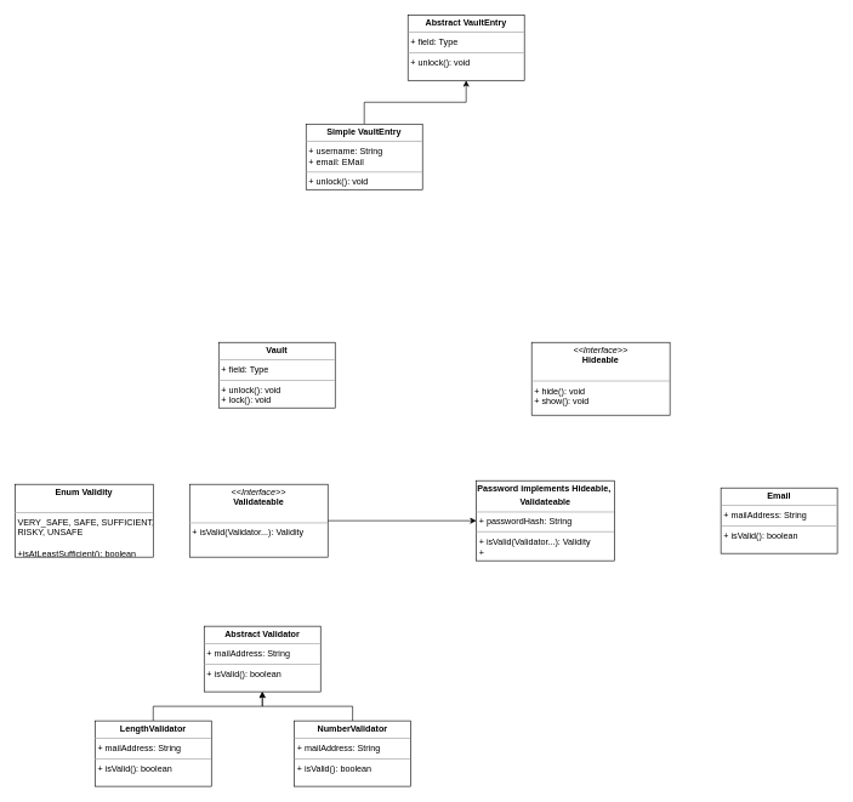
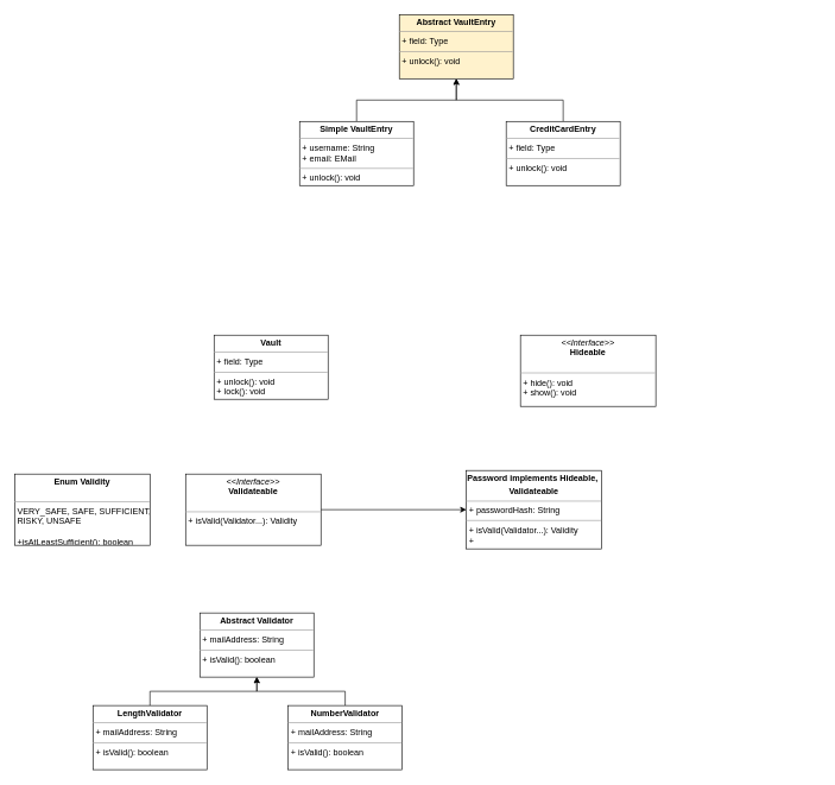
  <mxCell id="0" />
  <mxCell id="1" parent="0" />
  <mxCell id="2" value="&lt;p style=&quot;margin: 0px ; margin-top: 4px ; text-align: center&quot;&gt;&lt;b&gt;Vault&lt;/b&gt;&lt;/p&gt;&lt;hr size=&quot;1&quot;&gt;&lt;p style=&quot;margin: 0px ; margin-left: 4px&quot;&gt;+ field: Type&lt;/p&gt;&lt;hr size=&quot;1&quot;&gt;&lt;p style=&quot;margin: 0px ; margin-left: 4px&quot;&gt;+ unlock(): void&lt;/p&gt;&lt;p style=&quot;margin: 0px ; margin-left: 4px&quot;&gt;+ lock(): void&lt;/p&gt;" style="verticalAlign=top;align=left;overflow=fill;fontSize=12;fontFamily=Helvetica;html=1;" vertex="1" parent="1"><mxGeometry x="300" y="470" width="160" height="90" as="geometry" /></mxCell>
- <mxCell id="3" value="&lt;p style=&quot;margin: 0px ; margin-top: 4px ; text-align: center&quot;&gt;&lt;b&gt;Abstract VaultEntry&lt;/b&gt;&lt;/p&gt;&lt;hr size=&quot;1&quot;&gt;&lt;p style=&quot;margin: 0px ; margin-left: 4px&quot;&gt;+ field: Type&lt;/p&gt;&lt;hr size=&quot;1&quot;&gt;&lt;p style=&quot;margin: 0px ; margin-left: 4px&quot;&gt;+ unlock(): void&lt;/p&gt;" style="verticalAlign=top;align=left;overflow=fill;fontSize=12;fontFamily=Helvetica;html=1;" vertex="1" parent="1"><mxGeometry x="560" y="20" width="160" height="90" as="geometry" /></mxCell>
+ <mxCell id="3" value="&lt;p style=&quot;margin: 0px ; margin-top: 4px ; text-align: center&quot;&gt;&lt;b&gt;Abstract VaultEntry&lt;/b&gt;&lt;/p&gt;&lt;hr size=&quot;1&quot;&gt;&lt;p style=&quot;margin: 0px ; margin-left: 4px&quot;&gt;+ field: Type&lt;/p&gt;&lt;hr size=&quot;1&quot;&gt;&lt;p style=&quot;margin: 0px ; margin-left: 4px&quot;&gt;+ unlock(): void&lt;/p&gt;" style="verticalAlign=top;align=left;overflow=fill;fontSize=12;fontFamily=Helvetica;html=1;fillColor=#fff2cc;" vertex="1" parent="1"><mxGeometry x="560" y="20" width="160" height="90" as="geometry" /></mxCell>
  <mxCell id="4" style="edgeStyle=orthogonalEdgeStyle;rounded=0;orthogonalLoop=1;jettySize=auto;html=1;entryX=0.5;entryY=1;entryDx=0;entryDy=0;" edge="1" parent="1" source="5" target="3"><mxGeometry relative="1" as="geometry" /></mxCell>
  <mxCell id="5" value="&lt;p style=&quot;margin: 0px ; margin-top: 4px ; text-align: center&quot;&gt;&lt;b&gt;Simple VaultEntry&lt;/b&gt;&lt;/p&gt;&lt;hr size=&quot;1&quot;&gt;&lt;p style=&quot;margin: 0px ; margin-left: 4px&quot;&gt;+ username: String&lt;/p&gt;&lt;p style=&quot;margin: 0px ; margin-left: 4px&quot;&gt;+ email: EMail&lt;/p&gt;&lt;hr size=&quot;1&quot;&gt;&lt;p style=&quot;margin: 0px ; margin-left: 4px&quot;&gt;+ unlock(): void&lt;/p&gt;" style="verticalAlign=top;align=left;overflow=fill;fontSize=12;fontFamily=Helvetica;html=1;" vertex="1" parent="1"><mxGeometry x="420" y="170" width="160" height="90" as="geometry" /></mxCell>
- <mxCell id="8" value="&lt;p style=&quot;margin: 0px ; margin-top: 4px ; text-align: center&quot;&gt;&lt;b&gt;Email&lt;/b&gt;&lt;/p&gt;&lt;hr size=&quot;1&quot;&gt;&lt;p style=&quot;margin: 0px ; margin-left: 4px&quot;&gt;+ mailAddress: String&lt;/p&gt;&lt;hr size=&quot;1&quot;&gt;&lt;p style=&quot;margin: 0px ; margin-left: 4px&quot;&gt;+ isValid(): boolean&lt;/p&gt;" style="verticalAlign=top;align=left;overflow=fill;fontSize=12;fontFamily=Helvetica;html=1;" vertex="1" parent="1"><mxGeometry x="990" y="670" width="160" height="90" as="geometry" /></mxCell>
+ <mxCell id="6" style="edgeStyle=orthogonalEdgeStyle;rounded=0;orthogonalLoop=1;jettySize=auto;html=1;" edge="1" parent="1" source="7" target="3"><mxGeometry relative="1" as="geometry" /></mxCell>
+ <mxCell id="7" value="&lt;p style=&quot;margin: 0px ; margin-top: 4px ; text-align: center&quot;&gt;&lt;b&gt;CreditCardEntry&lt;/b&gt;&lt;/p&gt;&lt;hr size=&quot;1&quot;&gt;&lt;p style=&quot;margin: 0px ; margin-left: 4px&quot;&gt;+ field: Type&lt;/p&gt;&lt;hr size=&quot;1&quot;&gt;&lt;p style=&quot;margin: 0px ; margin-left: 4px&quot;&gt;+ unlock(): void&lt;/p&gt;" style="verticalAlign=top;align=left;overflow=fill;fontSize=12;fontFamily=Helvetica;html=1;" vertex="1" parent="1"><mxGeometry x="710" y="170" width="160" height="90" as="geometry" /></mxCell>
  <mxCell id="9" value="&lt;p style=&quot;margin: 0px ; margin-top: 4px ; text-align: center&quot;&gt;&lt;i&gt;&amp;lt;&amp;lt;Interface&amp;gt;&amp;gt;&lt;/i&gt;&lt;br&gt;&lt;b&gt;Hideable&lt;/b&gt;&lt;/p&gt;&lt;p style=&quot;margin: 0px ; margin-left: 4px&quot;&gt;&lt;br&gt;&lt;/p&gt;&lt;hr size=&quot;1&quot;&gt;&lt;p style=&quot;margin: 0px ; margin-left: 4px&quot;&gt;+ hide(): void&lt;/p&gt;&lt;p style=&quot;margin: 0px ; margin-left: 4px&quot;&gt;+ show(): void&lt;/p&gt;" style="verticalAlign=top;align=left;overflow=fill;fontSize=12;fontFamily=Helvetica;html=1;" vertex="1" parent="1"><mxGeometry x="730" y="470" width="190" height="100" as="geometry" /></mxCell>
  <mxCell id="10" value="&lt;p style=&quot;margin: 0px ; margin-top: 4px ; text-align: center&quot;&gt;&lt;b&gt;Password implements Hideable,&amp;nbsp;&lt;/b&gt;&lt;/p&gt;&lt;p style=&quot;margin: 0px ; margin-top: 4px ; text-align: center&quot;&gt;&lt;b&gt;Validateable&lt;/b&gt;&lt;/p&gt;&lt;hr size=&quot;1&quot;&gt;&lt;p style=&quot;margin: 0px ; margin-left: 4px&quot;&gt;+ passwordHash: String&lt;/p&gt;&lt;hr size=&quot;1&quot;&gt;&lt;p style=&quot;margin: 0px ; margin-left: 4px&quot;&gt;+ isValid(Validator...): Validity&lt;/p&gt;&lt;p style=&quot;margin: 0px ; margin-left: 4px&quot;&gt;+&amp;nbsp;&lt;/p&gt;" style="verticalAlign=top;align=left;overflow=fill;fontSize=12;fontFamily=Helvetica;html=1;" vertex="1" parent="1"><mxGeometry x="654" y="660" width="190" height="110" as="geometry" /></mxCell>
  <mxCell id="11" value="&lt;p style=&quot;margin: 0px ; margin-top: 4px ; text-align: center&quot;&gt;&lt;b&gt;Abstract Validator&lt;/b&gt;&lt;/p&gt;&lt;hr size=&quot;1&quot;&gt;&lt;p style=&quot;margin: 0px ; margin-left: 4px&quot;&gt;+ mailAddress: String&lt;/p&gt;&lt;hr size=&quot;1&quot;&gt;&lt;p style=&quot;margin: 0px ; margin-left: 4px&quot;&gt;+ isValid(): boolean&lt;/p&gt;" style="verticalAlign=top;align=left;overflow=fill;fontSize=12;fontFamily=Helvetica;html=1;" vertex="1" parent="1"><mxGeometry x="280" y="860" width="160" height="90" as="geometry" /></mxCell>
  <mxCell id="12" style="edgeStyle=orthogonalEdgeStyle;rounded=0;orthogonalLoop=1;jettySize=auto;html=1;" edge="1" parent="1" source="13" target="10"><mxGeometry relative="1" as="geometry" /></mxCell>
  <mxCell id="13" value="&lt;p style=&quot;margin: 0px ; margin-top: 4px ; text-align: center&quot;&gt;&lt;i&gt;&amp;lt;&amp;lt;Interface&amp;gt;&amp;gt;&lt;/i&gt;&lt;br&gt;&lt;b&gt;Validateable&lt;/b&gt;&lt;/p&gt;&lt;p style=&quot;margin: 0px ; margin-left: 4px&quot;&gt;&lt;br&gt;&lt;/p&gt;&lt;hr size=&quot;1&quot;&gt;&lt;p style=&quot;margin: 0px ; margin-left: 4px&quot;&gt;+ isValid(Validator...): Validity&lt;/p&gt;" style="verticalAlign=top;align=left;overflow=fill;fontSize=12;fontFamily=Helvetica;html=1;" vertex="1" parent="1"><mxGeometry x="260" y="665" width="190" height="100" as="geometry" /></mxCell>
  <mxCell id="14" style="edgeStyle=orthogonalEdgeStyle;rounded=0;orthogonalLoop=1;jettySize=auto;html=1;entryX=0.5;entryY=1;entryDx=0;entryDy=0;" edge="1" parent="1" source="15" target="11"><mxGeometry relative="1" as="geometry" /></mxCell>
  <mxCell id="15" value="&lt;p style=&quot;margin: 0px ; margin-top: 4px ; text-align: center&quot;&gt;&lt;b&gt;LengthValidator&lt;/b&gt;&lt;/p&gt;&lt;hr size=&quot;1&quot;&gt;&lt;p style=&quot;margin: 0px ; margin-left: 4px&quot;&gt;+ mailAddress: String&lt;/p&gt;&lt;hr size=&quot;1&quot;&gt;&lt;p style=&quot;margin: 0px ; margin-left: 4px&quot;&gt;+ isValid(): boolean&lt;/p&gt;" style="verticalAlign=top;align=left;overflow=fill;fontSize=12;fontFamily=Helvetica;html=1;" vertex="1" parent="1"><mxGeometry x="130" y="990" width="160" height="90" as="geometry" /></mxCell>
  <mxCell id="16" style="edgeStyle=orthogonalEdgeStyle;rounded=0;orthogonalLoop=1;jettySize=auto;html=1;entryX=0.5;entryY=1;entryDx=0;entryDy=0;" edge="1" parent="1" source="17" target="11"><mxGeometry relative="1" as="geometry" /></mxCell>
  <mxCell id="17" value="&lt;p style=&quot;margin: 0px ; margin-top: 4px ; text-align: center&quot;&gt;&lt;b&gt;NumberValidator&lt;/b&gt;&lt;/p&gt;&lt;hr size=&quot;1&quot;&gt;&lt;p style=&quot;margin: 0px ; margin-left: 4px&quot;&gt;+ mailAddress: String&lt;/p&gt;&lt;hr size=&quot;1&quot;&gt;&lt;p style=&quot;margin: 0px ; margin-left: 4px&quot;&gt;+ isValid(): boolean&lt;/p&gt;" style="verticalAlign=top;align=left;overflow=fill;fontSize=12;fontFamily=Helvetica;html=1;" vertex="1" parent="1"><mxGeometry x="404" y="990" width="160" height="90" as="geometry" /></mxCell>
  <mxCell id="18" value="&lt;p style=&quot;margin: 0px ; margin-top: 4px ; text-align: center&quot;&gt;&lt;b&gt;Enum Validity&lt;/b&gt;&lt;/p&gt;&lt;p style=&quot;margin: 0px ; margin-left: 4px&quot;&gt;&lt;br&gt;&lt;/p&gt;&lt;hr size=&quot;1&quot;&gt;&lt;p style=&quot;margin: 0px ; margin-left: 4px&quot;&gt;VERY_SAFE, SAFE, SUFFICIENT,&amp;nbsp;&lt;/p&gt;&lt;p style=&quot;margin: 0px ; margin-left: 4px&quot;&gt;RISKY, UNSAFE&lt;/p&gt;&lt;p style=&quot;margin: 0px ; margin-left: 4px&quot;&gt;&lt;br&gt;&lt;/p&gt;&lt;p style=&quot;margin: 0px ; margin-left: 4px&quot;&gt;+isAtLeastSufficient(): boolean&lt;/p&gt;" style="verticalAlign=top;align=left;overflow=fill;fontSize=12;fontFamily=Helvetica;html=1;" vertex="1" parent="1"><mxGeometry x="20" y="665" width="190" height="100" as="geometry" /></mxCell>
